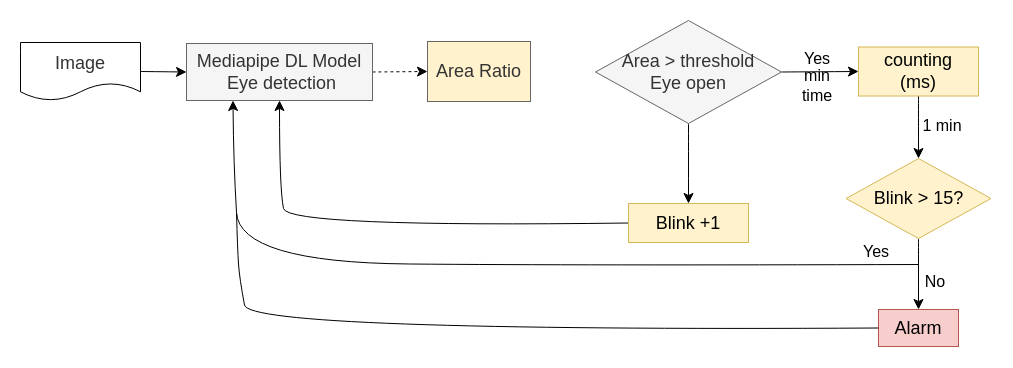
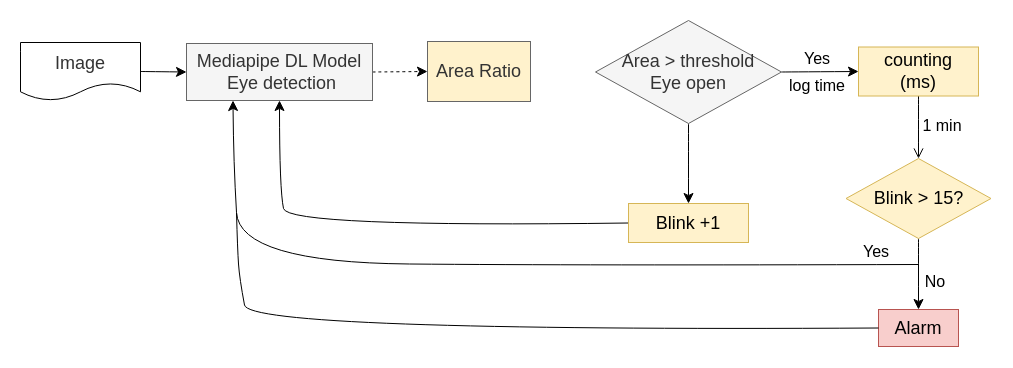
  <mxCell id="0" />
  <mxCell id="1" parent="0" />
  <mxCell id="2" style="edgeStyle=none;curved=1;rounded=0;orthogonalLoop=1;jettySize=auto;html=1;exitX=1;exitY=0.5;exitDx=0;exitDy=0;entryX=0;entryY=0.5;entryDx=0;entryDy=0;fontSize=12;startSize=8;endSize=8;" edge="1" parent="1" source="3" target="5"><mxGeometry relative="1" as="geometry" /></mxCell>
  <mxCell id="3" value="&lt;span style=&quot;caret-color: rgb(51, 51, 51); color: rgb(51, 51, 51); font-size: 18px;&quot;&gt;Image&lt;/span&gt;" style="shape=document;whiteSpace=wrap;html=1;boundedLbl=1;" vertex="1" parent="1"><mxGeometry x="20" y="42" width="120" height="58" as="geometry" /></mxCell>
  <mxCell id="4" style="edgeStyle=none;curved=1;rounded=0;orthogonalLoop=1;jettySize=auto;html=1;exitX=1;exitY=0.5;exitDx=0;exitDy=0;entryX=0;entryY=0.5;entryDx=0;entryDy=0;fontSize=12;startSize=8;endSize=8;dashed=1;" edge="1" parent="1" source="5" target="6"><mxGeometry relative="1" as="geometry" /></mxCell>
  <mxCell id="5" value="&lt;font style=&quot;font-size: 18px;&quot;&gt;Mediapipe DL Model&lt;/font&gt;&lt;div&gt;&lt;div style=&quot;font-size: 18px;&quot;&gt;&lt;font style=&quot;font-size: 18px;&quot;&gt;&amp;nbsp;Eye detection&lt;/font&gt;&lt;/div&gt;&lt;/div&gt;" style="rounded=0;whiteSpace=wrap;html=1;fillColor=#f5f5f5;fontColor=#333333;strokeColor=#666666;" vertex="1" parent="1"><mxGeometry x="186" y="43" width="186" height="57" as="geometry" /></mxCell>
  <mxCell id="6" value="&lt;font style=&quot;font-size: 18px;&quot;&gt;Area Ratio&lt;/font&gt;" style="rounded=0;whiteSpace=wrap;html=1;fillColor=#fff2cc;fontColor=#333333;strokeColor=#666666;" vertex="1" parent="1"><mxGeometry x="427" y="41" width="103" height="60" as="geometry" /></mxCell>
  <mxCell id="7" style="edgeStyle=none;curved=1;rounded=0;orthogonalLoop=1;jettySize=auto;html=1;exitX=0.5;exitY=1;exitDx=0;exitDy=0;entryX=0.5;entryY=0;entryDx=0;entryDy=0;fontSize=12;startSize=8;endSize=8;" edge="1" parent="1" source="9" target="11"><mxGeometry relative="1" as="geometry" /></mxCell>
  <mxCell id="8" style="edgeStyle=none;curved=1;rounded=0;orthogonalLoop=1;jettySize=auto;html=1;exitX=1;exitY=0.5;exitDx=0;exitDy=0;entryX=0;entryY=0.5;entryDx=0;entryDy=0;fontSize=12;startSize=8;endSize=8;" edge="1" parent="1" source="9" target="13"><mxGeometry relative="1" as="geometry" /></mxCell>
  <mxCell id="9" value="&lt;font style=&quot;font-size: 18px;&quot;&gt;Area &amp;gt; threshold&lt;/font&gt;&lt;div style=&quot;font-size: 18px;&quot;&gt;&lt;font style=&quot;font-size: 18px;&quot;&gt;Eye open&lt;/font&gt;&lt;/div&gt;" style="rhombus;whiteSpace=wrap;html=1;fillColor=#f5f5f5;fontColor=#333333;strokeColor=#666666;" vertex="1" parent="1"><mxGeometry x="595" y="20" width="186" height="103" as="geometry" /></mxCell>
  <mxCell id="10" style="edgeStyle=none;curved=1;rounded=0;orthogonalLoop=1;jettySize=auto;html=1;exitX=0;exitY=0.5;exitDx=0;exitDy=0;entryX=0.5;entryY=1;entryDx=0;entryDy=0;fontSize=12;startSize=8;endSize=8;" edge="1" parent="1" source="11" target="5"><mxGeometry relative="1" as="geometry"><Array as="points"><mxPoint x="287" y="227" /><mxPoint x="279" y="189" /></Array></mxGeometry></mxCell>
  <mxCell id="11" value="&lt;font style=&quot;font-size: 18px;&quot;&gt;Blink +1&lt;/font&gt;" style="rounded=0;whiteSpace=wrap;html=1;fillColor=#fff2cc;strokeColor=#d6b656;" vertex="1" parent="1"><mxGeometry x="628" y="203" width="120" height="39" as="geometry" /></mxCell>
- <mxCell id="12" style="edgeStyle=none;curved=1;rounded=0;orthogonalLoop=1;jettySize=auto;html=1;entryX=0.5;entryY=0;entryDx=0;entryDy=0;fontSize=12;startSize=8;endSize=8;" edge="1" parent="1" source="13" target="17"><mxGeometry relative="1" as="geometry" /></mxCell>
+ <mxCell id="12" style="edgeStyle=none;curved=1;rounded=0;orthogonalLoop=1;jettySize=auto;html=1;entryX=0.5;entryY=0;entryDx=0;entryDy=0;fontSize=12;startSize=8;endSize=8;endArrow=open;" edge="1" parent="1" source="13" target="17"><mxGeometry relative="1" as="geometry" /></mxCell>
  <mxCell id="13" value="&lt;font style=&quot;font-size: 18px;&quot;&gt;counting&lt;/font&gt;&lt;div style=&quot;font-size: 18px;&quot;&gt;&lt;font style=&quot;font-size: 18px;&quot;&gt;(ms)&lt;/font&gt;&lt;/div&gt;" style="rounded=0;whiteSpace=wrap;html=1;fillColor=#fff2cc;strokeColor=#d6b656;" vertex="1" parent="1"><mxGeometry x="858" y="46.5" width="120" height="49" as="geometry" /></mxCell>
  <mxCell id="14" value="Yes" style="text;html=1;align=center;verticalAlign=middle;whiteSpace=wrap;rounded=0;fontSize=16;" vertex="1" parent="1"><mxGeometry x="787" y="43" width="60" height="30" as="geometry" /></mxCell>
- <mxCell id="15" value="min time" style="text;html=1;align=center;verticalAlign=middle;whiteSpace=wrap;rounded=0;fontSize=16;" vertex="1" parent="1"><mxGeometry x="787" y="70" width="60" height="30" as="geometry" /></mxCell>
+ <mxCell id="15" value="log time" style="text;html=1;align=center;verticalAlign=middle;whiteSpace=wrap;rounded=0;fontSize=16;" vertex="1" parent="1"><mxGeometry x="787" y="70" width="60" height="30" as="geometry" /></mxCell>
  <mxCell id="16" style="edgeStyle=none;curved=1;rounded=0;orthogonalLoop=1;jettySize=auto;html=1;exitX=0.5;exitY=1;exitDx=0;exitDy=0;fontSize=12;startSize=8;endSize=8;" edge="1" parent="1" source="17" target="19"><mxGeometry relative="1" as="geometry" /></mxCell>
  <mxCell id="17" value="&lt;font style=&quot;font-size: 18px;&quot;&gt;Blink &amp;gt; 15?&lt;/font&gt;" style="rhombus;whiteSpace=wrap;html=1;fillColor=#fff2cc;strokeColor=#d6b656;" vertex="1" parent="1"><mxGeometry x="845.5" y="158" width="145" height="80" as="geometry" /></mxCell>
  <mxCell id="18" value="1 min" style="text;html=1;align=center;verticalAlign=middle;whiteSpace=wrap;rounded=0;fontSize=16;" vertex="1" parent="1"><mxGeometry x="912" y="110" width="60" height="30" as="geometry" /></mxCell>
  <mxCell id="19" value="&lt;font style=&quot;font-size: 18px;&quot;&gt;Alarm&lt;/font&gt;" style="rounded=0;whiteSpace=wrap;html=1;fillColor=#f8cecc;strokeColor=#b85450;" vertex="1" parent="1"><mxGeometry x="878" y="309" width="80" height="37" as="geometry" /></mxCell>
  <mxCell id="20" value="No" style="text;html=1;align=center;verticalAlign=middle;whiteSpace=wrap;rounded=0;fontSize=16;" vertex="1" parent="1"><mxGeometry x="905" y="266" width="60" height="30" as="geometry" /></mxCell>
  <mxCell id="21" value="" style="endArrow=classic;html=1;rounded=0;fontSize=12;startSize=8;endSize=8;curved=1;entryX=0.25;entryY=1;entryDx=0;entryDy=0;" edge="1" parent="1" target="5"><mxGeometry width="50" height="50" relative="1" as="geometry"><mxPoint x="918" y="264" as="sourcePoint" /><mxPoint x="220" y="258" as="targetPoint" /><Array as="points"><mxPoint x="579" y="265" /><mxPoint x="239" y="262" /><mxPoint x="233" y="162" /></Array></mxGeometry></mxCell>
  <mxCell id="22" value="Yes" style="text;html=1;align=center;verticalAlign=middle;whiteSpace=wrap;rounded=0;fontSize=16;" vertex="1" parent="1"><mxGeometry x="845.5" y="236" width="60" height="30" as="geometry" /></mxCell>
  <mxCell id="23" value="" style="endArrow=none;html=1;rounded=0;fontSize=12;startSize=8;endSize=8;curved=1;entryX=0;entryY=0.5;entryDx=0;entryDy=0;" edge="1" parent="1" target="19"><mxGeometry width="50" height="50" relative="1" as="geometry"><mxPoint x="236" y="212" as="sourcePoint" /><mxPoint x="335" y="304" as="targetPoint" /><Array as="points"><mxPoint x="237" y="249" /><mxPoint x="239" y="278" /><mxPoint x="249" y="331" /></Array></mxGeometry></mxCell>
